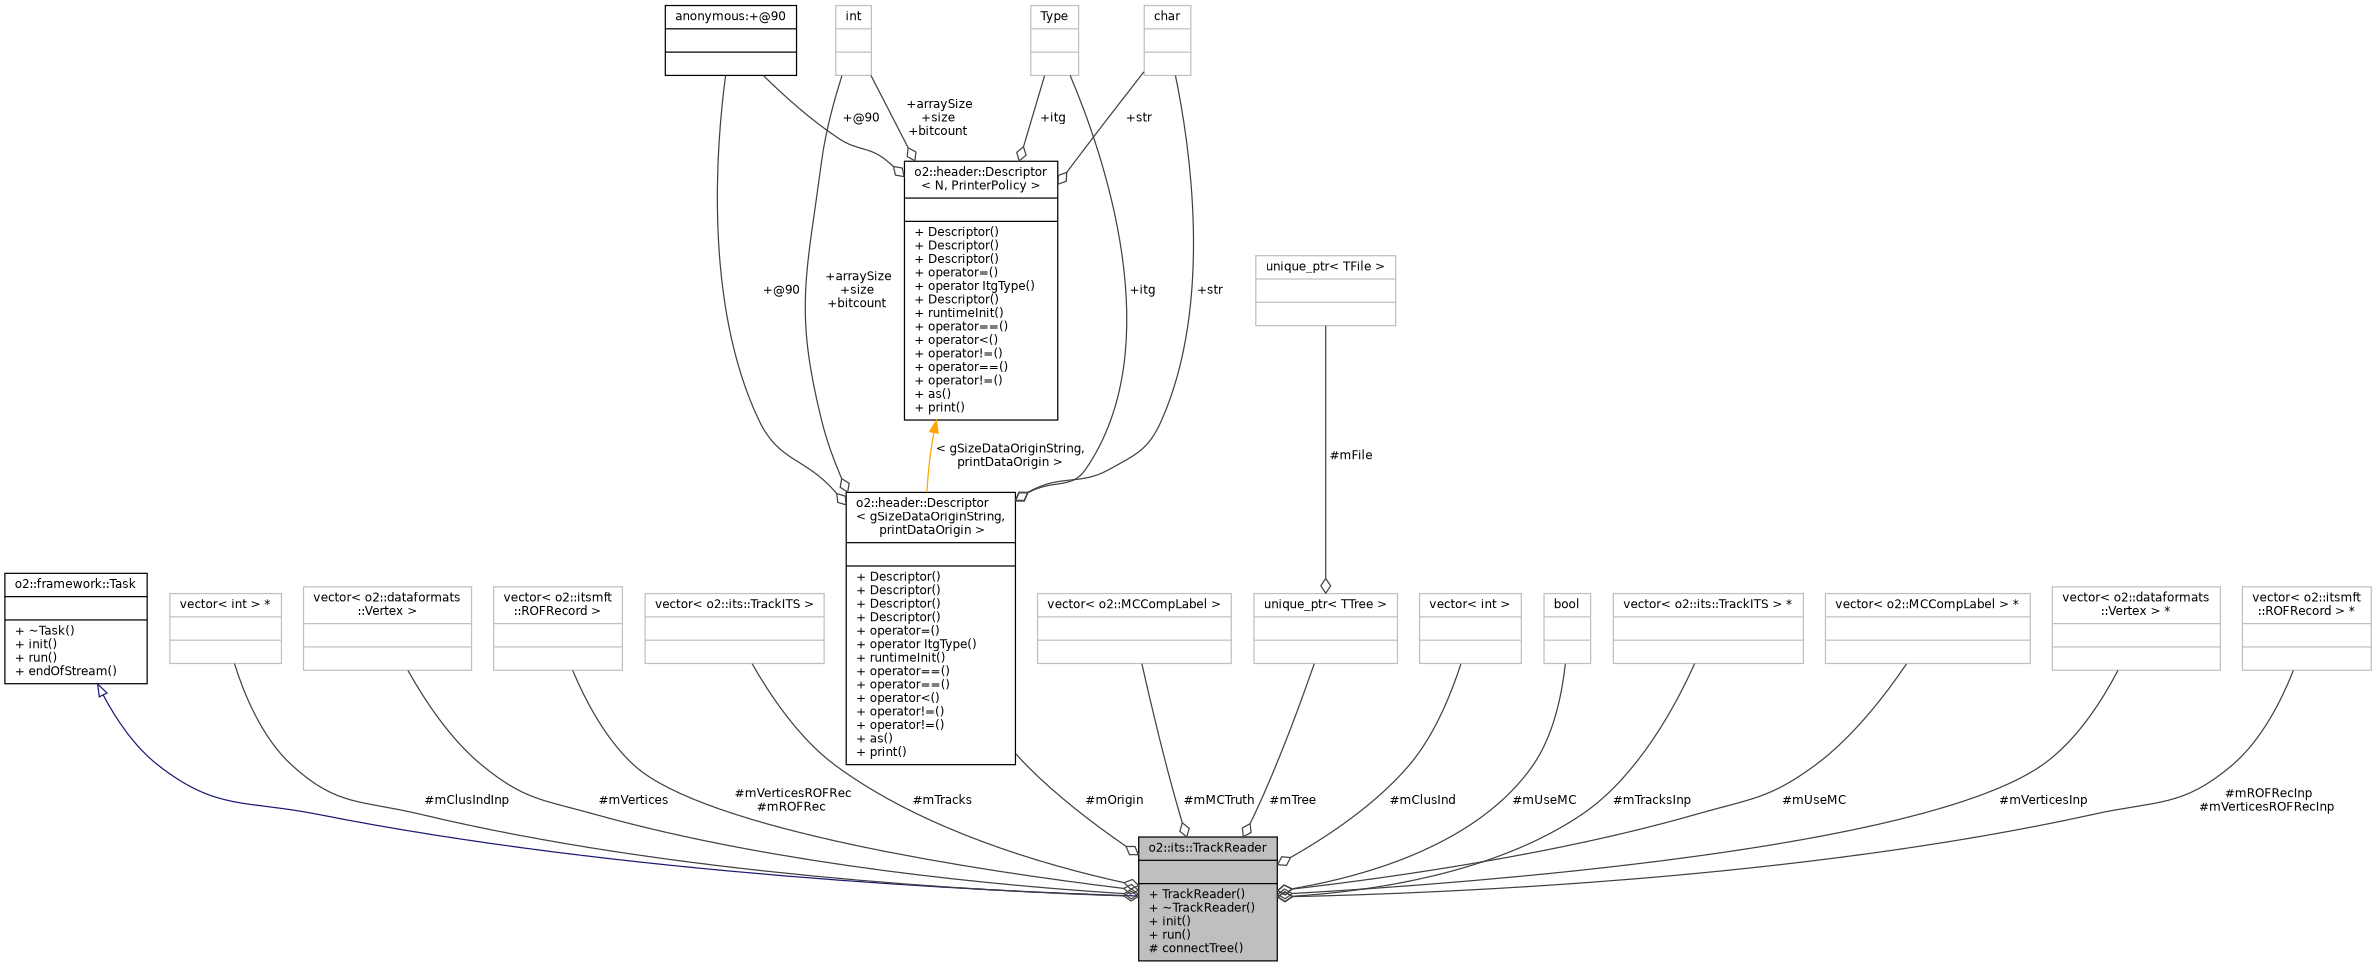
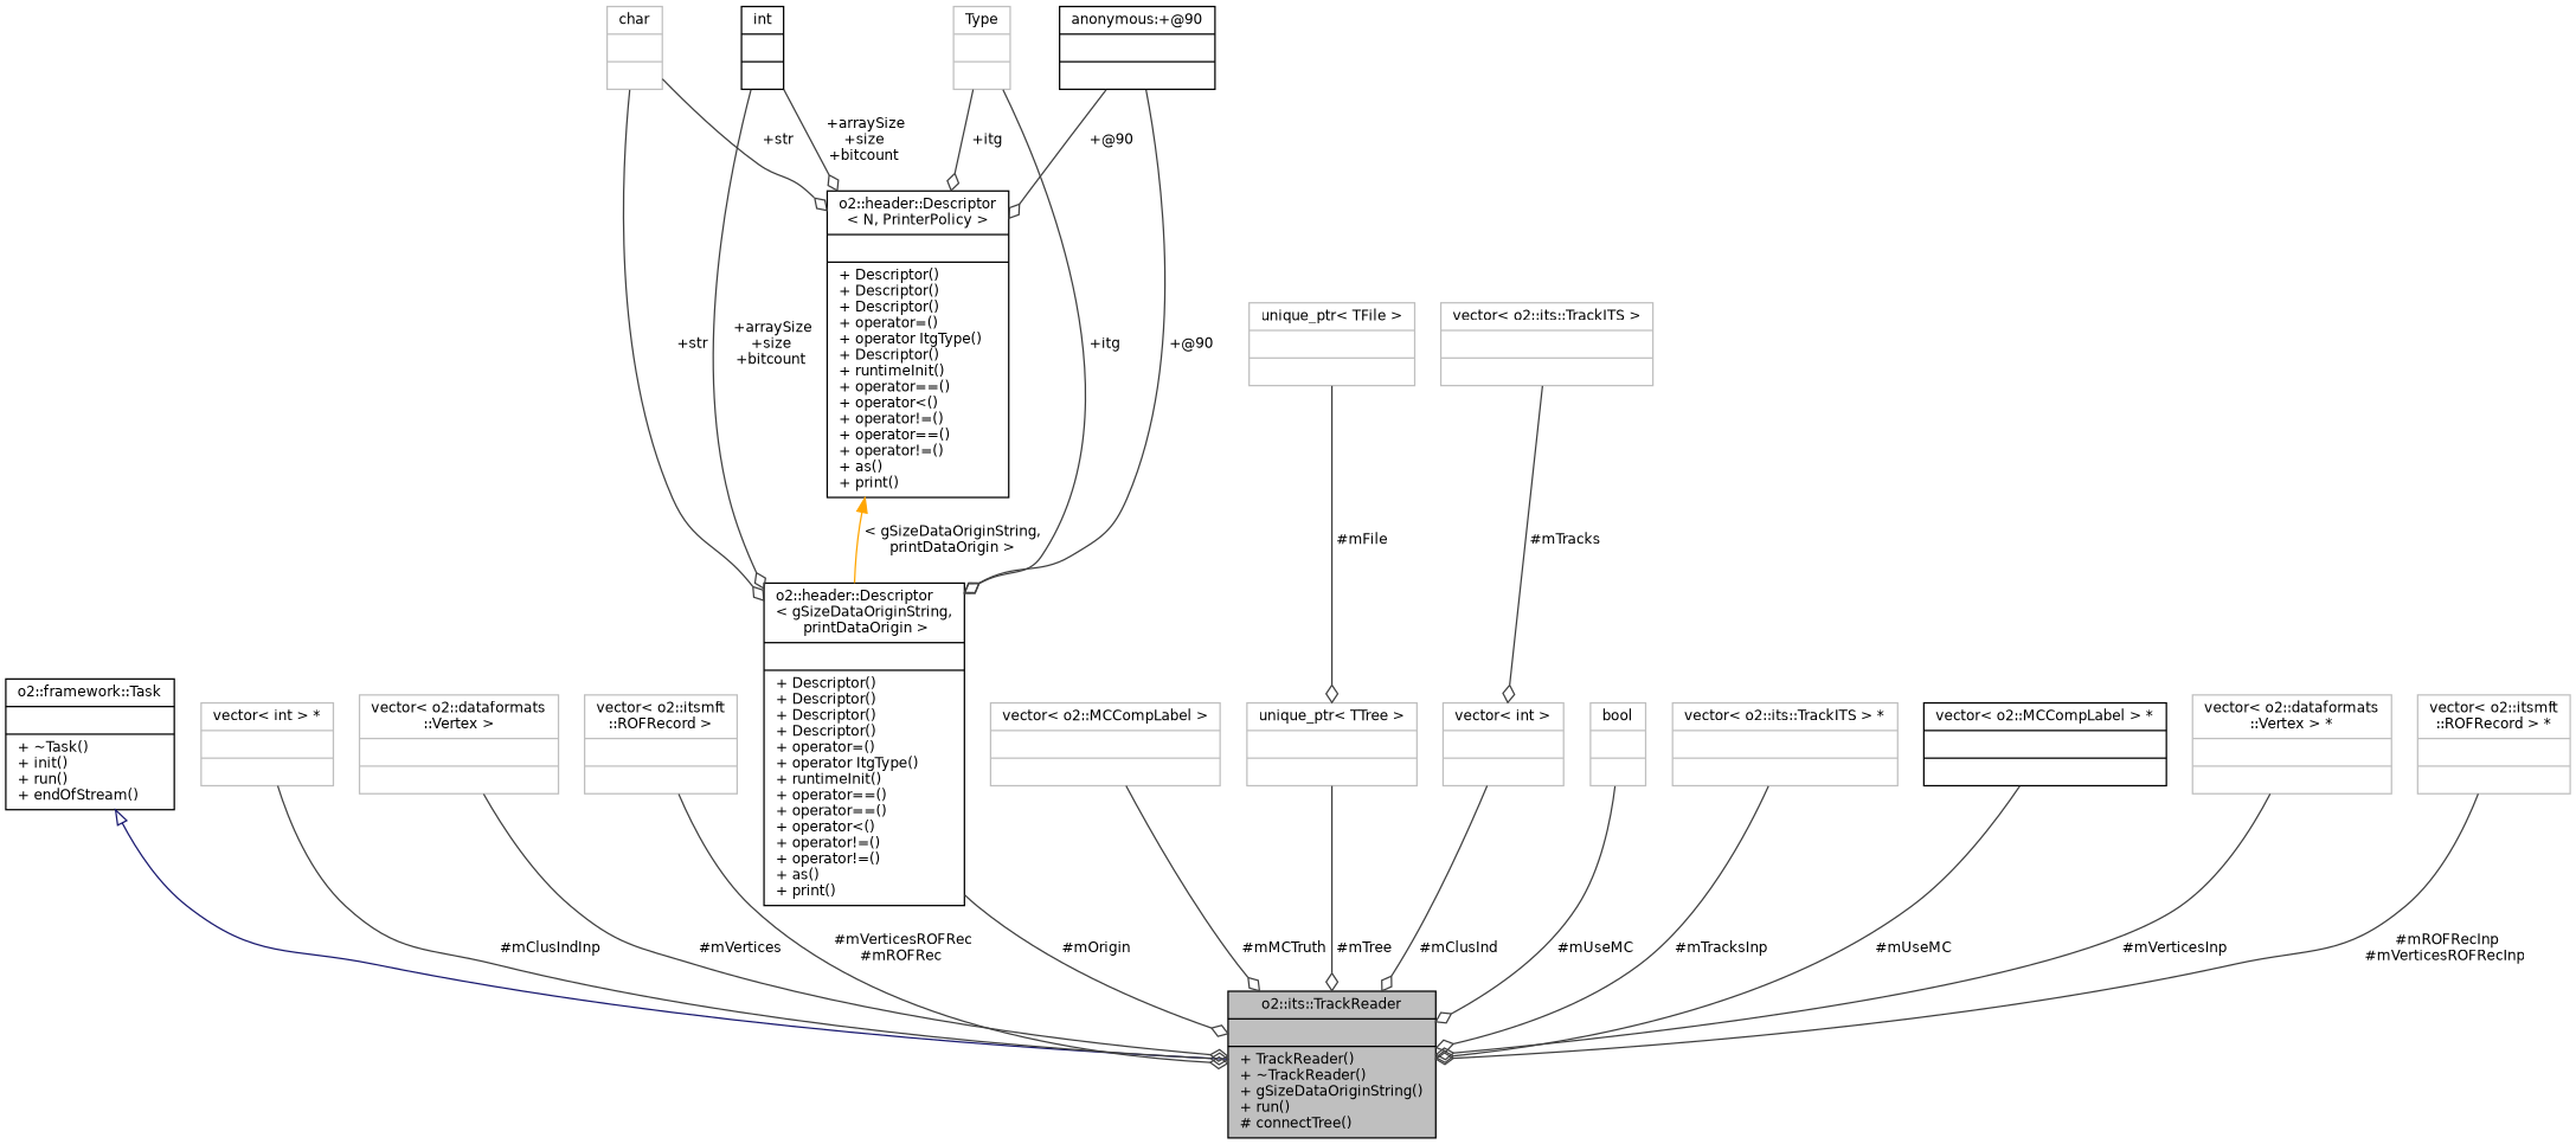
  digraph {
    node [color=grey75 fontname=Helvetica fontsize=10 shape=record]
    edge [color=grey25 fontname=Helvetica fontsize=10 labelfontname=Helvetica labelfontsize=10 style=solid arrowhead=odiamond]
-   n1 [color=black fillcolor=grey75 fontcolor=black height=0.2 label="{o2::its::TrackReader\n||+ TrackReader()\l+ ~TrackReader()\l+ init()\l+ run()\l# connectTree()\l}" style=filled width=0.4]
+   n1 [color=black fillcolor=grey75 fontcolor=black height=0.2 label="{o2::its::TrackReader\n||+ TrackReader()\l+ ~TrackReader()\l+ gSizeDataOriginString()\l+ run()\l# connectTree()\l}" style=filled width=0.4]
    n2 [color=black height=0.2 label="{o2::framework::Task\n||+ ~Task()\l+ init()\l+ run()\l+ endOfStream()\l}" width=0.4]
    n3 [height=0.2 label="{vector\< int \> *\n||}" width=0.4]
    n4 [height=0.2 label="{vector\< o2::dataformats\l::Vertex \>\n||}" width=0.4]
    n5 [height=0.2 label="{vector\< o2::itsmft\l::ROFRecord \>\n||}" width=0.4]
    n6 [height=0.2 label="{vector\< o2::its::TrackITS \>\n||}" width=0.4]
    n7 [color=black height=0.2 label="{o2::header::Descriptor\l\< gSizeDataOriginString,\l printDataOrigin \>\n||+ Descriptor()\l+ Descriptor()\l+ Descriptor()\l+ Descriptor()\l+ operator=()\l+ operator ItgType()\l+ runtimeInit()\l+ operator==()\l+ operator==()\l+ operator\<()\l+ operator!=()\l+ operator!=()\l+ as()\l+ print()\l}" width=0.4]
    n8 [height=0.2 label="{Type\n||}" width=0.4]
    n9 [color=black height=0.2 label="{o2::header::Descriptor\l\< N, PrinterPolicy \>\n||+ Descriptor()\l+ Descriptor()\l+ Descriptor()\l+ operator=()\l+ operator ItgType()\l+ Descriptor()\l+ runtimeInit()\l+ operator==()\l+ operator\<()\l+ operator!=()\l+ operator==()\l+ operator!=()\l+ as()\l+ print()\l}" width=0.4]
    n10 [color=black height=0.2 label="{anonymous:+@90\n||}" width=0.4]
    n11 [height=0.2 label="{char\n||}" width=0.4]
-   n12 [height=0.2 label="{int\n||}" width=0.4]
+   n12 [color=black height=0.2 label="{int\n||}" width=0.4]
    n13 [height=0.2 label="{vector\< o2::MCCompLabel \>\n||}" width=0.4]
    n14 [height=0.2 label="{unique_ptr\< TFile \>\n||}" width=0.4]
    n15 [height=0.2 label="{unique_ptr\< TTree \>\n||}" width=0.4]
    n16 [height=0.2 label="{vector\< int \>\n||}" width=0.4]
    n17 [height=0.2 label="{bool\n||}" width=0.4]
    n18 [height=0.2 label="{vector\< o2::its::TrackITS \> *\n||}" width=0.4]
-   n19 [height=0.2 label="{vector\< o2::MCCompLabel \> *\n||}" width=0.4]
+   n19 [color=black height=0.2 label="{vector\< o2::MCCompLabel \> *\n||}" width=0.4]
    n20 [height=0.2 label="{vector\< o2::dataformats\l::Vertex \> *\n||}" width=0.4]
    n21 [height=0.2 label="{vector\< o2::itsmft\l::ROFRecord \> *\n||}" width=0.4]
    n2 -> n1 [arrowtail=onormal color=midnightblue dir=back arrowhead=""]
    n3 -> n1 [label=" #mClusIndInp"]
    n4 -> n1 [label=" #mVertices"]
    n5 -> n1 [label=" #mVerticesROFRec\n#mROFRec"]
-   n6 -> n1 [label=" #mTracks"]
+   n6 -> n16 [label=" #mTracks"]
    n7 -> n1 [label=" #mOrigin"]
    n8 -> n7 [label=" +itg"]
    n8 -> n9 [label=" +itg"]
    n9 -> n7 [color=orange dir=back label=" \< gSizeDataOriginString,\l printDataOrigin \>" arrowhead=""]
    n10 -> n7 [label=" +@90"]
    n10 -> n9 [label=" +@90"]
    n11 -> n7 [label=" +str"]
    n11 -> n9 [label=" +str"]
    n12 -> n7 [label=" +arraySize\n+size\n+bitcount"]
    n12 -> n9 [label=" +arraySize\n+size\n+bitcount"]
    n13 -> n1 [label=" #mMCTruth"]
    n14 -> n15 [label=" #mFile"]
    n15 -> n1 [label=" #mTree"]
    n16 -> n1 [label=" #mClusInd"]
    n17 -> n1 [label=" #mUseMC"]
    n18 -> n1 [label=" #mTracksInp"]
    n19 -> n1 [label=" #mUseMC"]
    n20 -> n1 [label=" #mVerticesInp"]
    n21 -> n1 [label=" #mROFRecInp\n#mVerticesROFRecInp"]
  }
